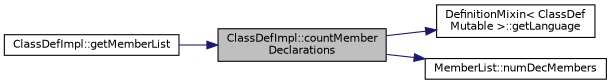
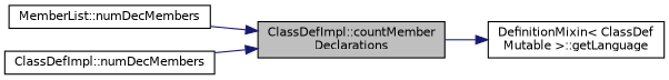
  digraph {
    rankdir=LR
    node [color=black fillcolor=white fontname=Helvetica fontsize=10 shape=record style=filled]
    edge [color=midnightblue fontname=Helvetica fontsize=10 labelfontname=Helvetica labelfontsize=10 style=solid]
    n1 [fillcolor=grey75 fontcolor=black height=0.2 label="ClassDefImpl::countMember\lDeclarations" width=0.4]
    n2 [height=0.2 label="DefinitionMixin\< ClassDef\lMutable \>::getLanguage" width=0.4]
    n3 [height=0.2 label="MemberList::numDecMembers" width=0.4]
-   n4 [height=0.2 label="ClassDefImpl::getMemberList" width=0.4]
+   n4 [height=0.2 label="ClassDefImpl::numDecMembers" width=0.4]
    n1 -> n2
-   n1 -> n3
+   n3 -> n1
    n4 -> n1
  }
